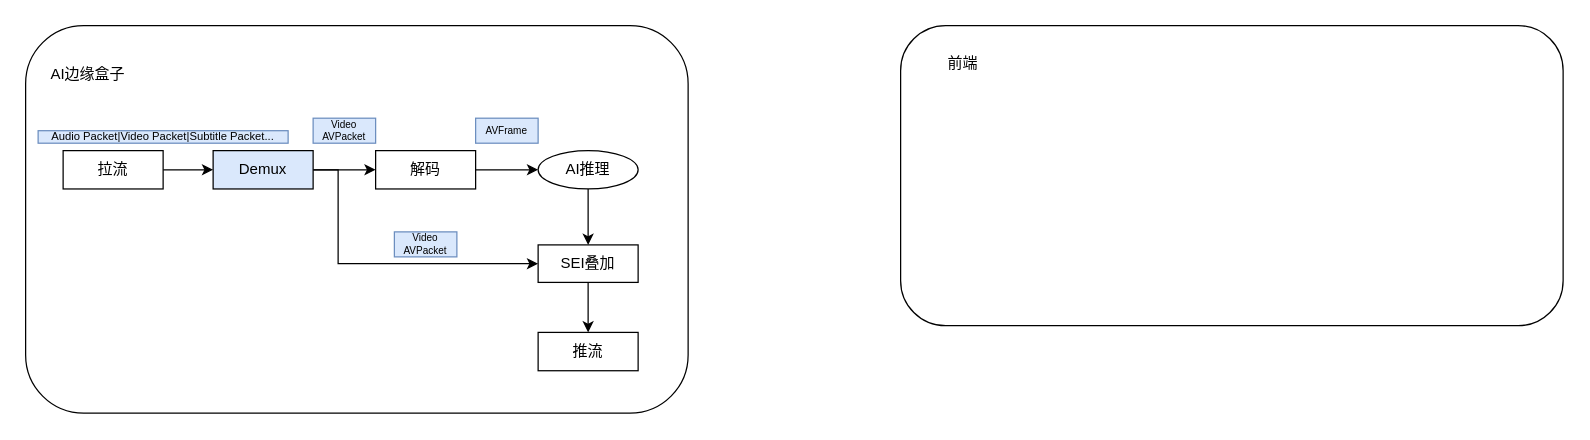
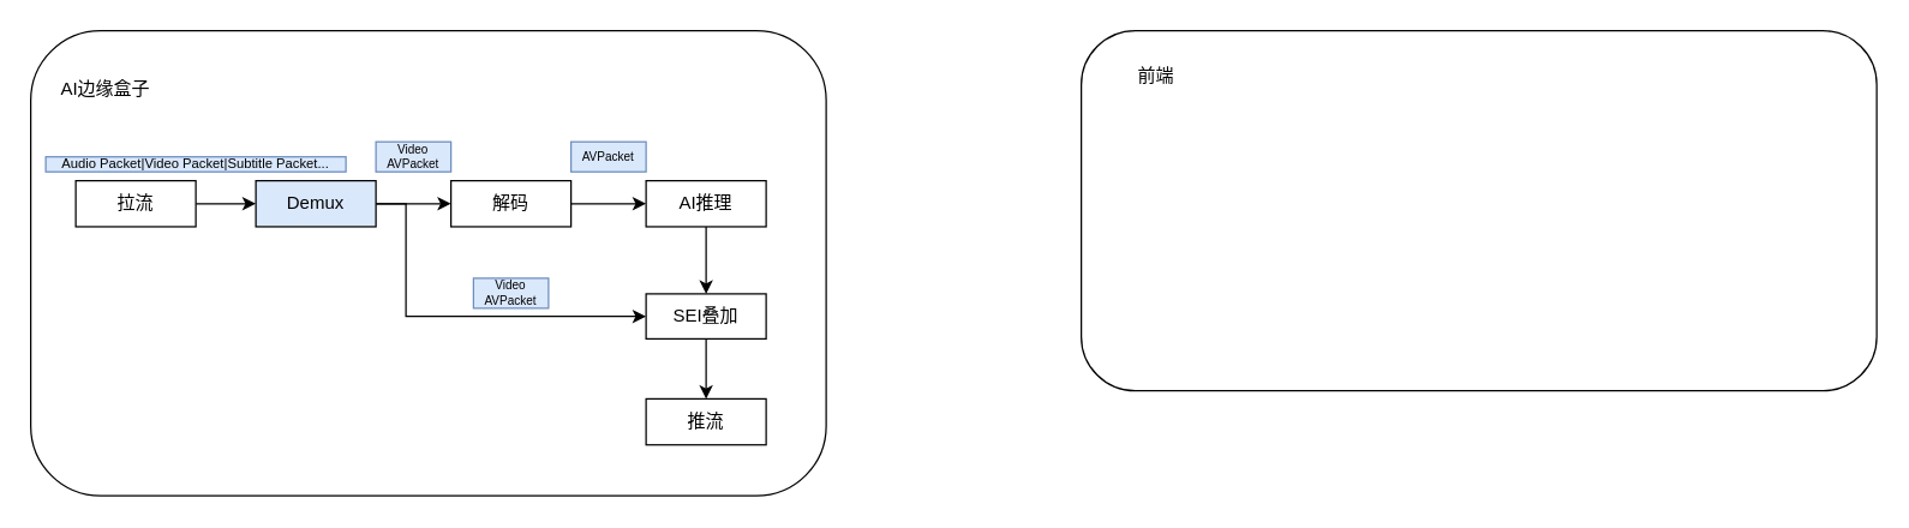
  <mxCell id="0" />
  <mxCell id="1" parent="0" />
  <mxCell id="2" value="" style="group" vertex="1" connectable="0" parent="1"><mxGeometry x="720" y="20" width="530" height="240" as="geometry" /></mxCell>
  <mxCell id="3" value="" style="rounded=1;whiteSpace=wrap;html=1;" vertex="1" parent="2"><mxGeometry width="530" height="240" as="geometry" /></mxCell>
  <mxCell id="4" value="前端" style="text;html=1;align=center;verticalAlign=middle;whiteSpace=wrap;rounded=0;" vertex="1" parent="2"><mxGeometry x="10" y="15" width="80" height="30" as="geometry" /></mxCell>
  <mxCell id="5" value="" style="group" vertex="1" connectable="0" parent="1"><mxGeometry x="20" y="20" width="530" height="310" as="geometry" /></mxCell>
  <mxCell id="6" value="" style="rounded=1;whiteSpace=wrap;html=1;" vertex="1" parent="5"><mxGeometry width="530" height="310" as="geometry" /></mxCell>
  <mxCell id="7" value="AI边缘盒子" style="text;html=1;align=center;verticalAlign=middle;whiteSpace=wrap;rounded=0;" vertex="1" parent="5"><mxGeometry x="10" y="19.375" width="80" height="38.75" as="geometry" /></mxCell>
  <mxCell id="8" style="edgeStyle=orthogonalEdgeStyle;rounded=0;orthogonalLoop=1;jettySize=auto;html=1;entryX=0;entryY=0.5;entryDx=0;entryDy=0;" edge="1" parent="5" source="9" target="12"><mxGeometry relative="1" as="geometry" /></mxCell>
  <mxCell id="9" value="拉流" style="rounded=0;whiteSpace=wrap;html=1;" vertex="1" parent="5"><mxGeometry x="30" y="100.003" width="80" height="30.667" as="geometry" /></mxCell>
  <mxCell id="10" style="edgeStyle=orthogonalEdgeStyle;rounded=0;orthogonalLoop=1;jettySize=auto;html=1;entryX=0;entryY=0.5;entryDx=0;entryDy=0;" edge="1" parent="5" source="12" target="14"><mxGeometry relative="1" as="geometry" /></mxCell>
  <mxCell id="11" style="edgeStyle=orthogonalEdgeStyle;rounded=0;orthogonalLoop=1;jettySize=auto;html=1;entryX=0;entryY=0.5;entryDx=0;entryDy=0;" edge="1" parent="5" source="12" target="18"><mxGeometry relative="1" as="geometry"><Array as="points"><mxPoint x="250" y="115" /><mxPoint x="250" y="190" /></Array></mxGeometry></mxCell>
  <mxCell id="12" value="Demux" style="rounded=0;whiteSpace=wrap;html=1;fillColor=#dae8fc;" vertex="1" parent="5"><mxGeometry x="150" y="100.003" width="80" height="30.667" as="geometry" /></mxCell>
  <mxCell id="13" style="edgeStyle=orthogonalEdgeStyle;rounded=0;orthogonalLoop=1;jettySize=auto;html=1;entryX=0;entryY=0.5;entryDx=0;entryDy=0;" edge="1" parent="5" source="14" target="16"><mxGeometry relative="1" as="geometry" /></mxCell>
  <mxCell id="14" value="解码" style="rounded=0;whiteSpace=wrap;html=1;" vertex="1" parent="5"><mxGeometry x="280" y="100.003" width="80" height="30.667" as="geometry" /></mxCell>
  <mxCell id="15" style="edgeStyle=orthogonalEdgeStyle;rounded=0;orthogonalLoop=1;jettySize=auto;html=1;entryX=0.5;entryY=0;entryDx=0;entryDy=0;" edge="1" parent="5" source="16" target="18"><mxGeometry relative="1" as="geometry" /></mxCell>
- <mxCell id="16" value="AI推理" style="ellipse;whiteSpace=wrap;html=1;" vertex="1" parent="5"><mxGeometry x="410" y="100.003" width="80" height="30.667" as="geometry" /></mxCell>
+ <mxCell id="16" value="AI推理" style="rounded=0;whiteSpace=wrap;html=1;" vertex="1" parent="5"><mxGeometry x="410" y="100.003" width="80" height="30.667" as="geometry" /></mxCell>
  <mxCell id="17" style="edgeStyle=orthogonalEdgeStyle;rounded=0;orthogonalLoop=1;jettySize=auto;html=1;entryX=0.5;entryY=0;entryDx=0;entryDy=0;" edge="1" parent="5" source="18" target="19"><mxGeometry relative="1" as="geometry" /></mxCell>
  <mxCell id="18" value="SEI叠加" style="rounded=0;whiteSpace=wrap;html=1;" vertex="1" parent="5"><mxGeometry x="410" y="175.42" width="80" height="30" as="geometry" /></mxCell>
  <mxCell id="19" value="推流" style="rounded=0;whiteSpace=wrap;html=1;" vertex="1" parent="5"><mxGeometry x="410" y="245.417" width="80" height="30.667" as="geometry" /></mxCell>
  <mxCell id="20" value="Video AVPacket" style="text;html=1;align=center;verticalAlign=middle;whiteSpace=wrap;rounded=0;fontSize=8;fillColor=#dae8fc;strokeColor=#6c8ebf;" vertex="1" parent="5"><mxGeometry x="230" y="74.06" width="50" height="20" as="geometry" /></mxCell>
- <mxCell id="21" value="AVFrame" style="text;html=1;align=center;verticalAlign=middle;whiteSpace=wrap;rounded=0;fontSize=8;fillColor=#dae8fc;strokeColor=#6c8ebf;" vertex="1" parent="5"><mxGeometry x="360" y="74.06" width="50" height="20" as="geometry" /></mxCell>
+ <mxCell id="21" value="AVPacket" style="text;html=1;align=center;verticalAlign=middle;whiteSpace=wrap;rounded=0;fontSize=8;fillColor=#dae8fc;strokeColor=#6c8ebf;" vertex="1" parent="5"><mxGeometry x="360" y="74.06" width="50" height="20" as="geometry" /></mxCell>
  <mxCell id="22" value="Audio Packet|Video Packet|Subtitle Packet..." style="text;html=1;align=center;verticalAlign=middle;whiteSpace=wrap;rounded=0;fontSize=9;fillColor=#dae8fc;strokeColor=#6c8ebf;" vertex="1" parent="5"><mxGeometry x="10" y="84.06" width="200" height="10" as="geometry" /></mxCell>
  <mxCell id="23" value="Video AVPacket" style="text;html=1;align=center;verticalAlign=middle;whiteSpace=wrap;rounded=0;fontSize=8;fillColor=#dae8fc;strokeColor=#6c8ebf;" vertex="1" parent="5"><mxGeometry x="295" y="165" width="50" height="20" as="geometry" /></mxCell>
